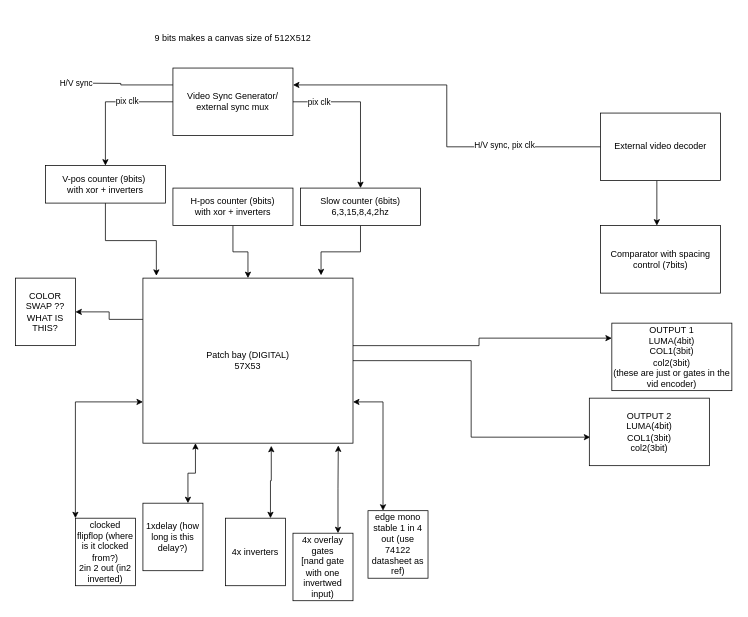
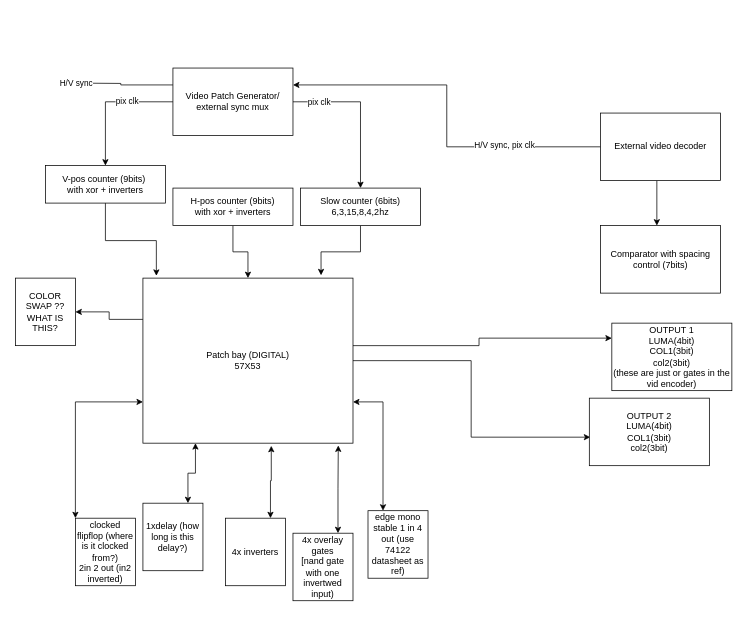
  <mxCell id="0" />
  <mxCell id="1" parent="0" />
  <mxCell id="2" style="edgeStyle=orthogonalEdgeStyle;rounded=0;orthogonalLoop=1;jettySize=auto;html=1;" parent="1" source="8" target="10" edge="1"><mxGeometry relative="1" as="geometry" /></mxCell>
  <mxCell id="3" value="pix clk" style="edgeLabel;html=1;align=center;verticalAlign=middle;resizable=0;points=[];" parent="2" vertex="1" connectable="0"><mxGeometry x="-0.294" y="-1" relative="1" as="geometry"><mxPoint as="offset" /></mxGeometry></mxCell>
  <mxCell id="4" style="edgeStyle=orthogonalEdgeStyle;rounded=0;orthogonalLoop=1;jettySize=auto;html=1;" parent="1" source="8" target="14" edge="1"><mxGeometry relative="1" as="geometry" /></mxCell>
  <mxCell id="5" value="pix clk" style="edgeLabel;html=1;align=center;verticalAlign=middle;resizable=0;points=[];" parent="4" vertex="1" connectable="0"><mxGeometry x="-0.671" relative="1" as="geometry"><mxPoint as="offset" /></mxGeometry></mxCell>
  <mxCell id="6" style="edgeStyle=orthogonalEdgeStyle;rounded=0;orthogonalLoop=1;jettySize=auto;html=1;exitX=0;exitY=0.25;exitDx=0;exitDy=0;" parent="1" source="8" edge="1"><mxGeometry relative="1" as="geometry"><mxPoint x="90" y="110" as="targetPoint" /></mxGeometry></mxCell>
  <mxCell id="7" value="H/V sync" style="edgeLabel;html=1;align=center;verticalAlign=middle;resizable=0;points=[];" parent="6" vertex="1" connectable="0"><mxGeometry x="0.855" relative="1" as="geometry"><mxPoint as="offset" /></mxGeometry></mxCell>
- <mxCell id="8" value="Video Sync Generator/&lt;br&gt;external sync mux" style="rounded=0;whiteSpace=wrap;html=1;" parent="1" vertex="1"><mxGeometry x="230" y="90" width="160" height="90" as="geometry" /></mxCell>
+ <mxCell id="8" value="Video Patch Generator/&lt;br&gt;external sync mux" style="rounded=0;whiteSpace=wrap;html=1;" parent="1" vertex="1"><mxGeometry x="230" y="90" width="160" height="90" as="geometry" /></mxCell>
  <mxCell id="9" style="edgeStyle=orthogonalEdgeStyle;rounded=0;orthogonalLoop=1;jettySize=auto;html=1;entryX=0.064;entryY=-0.014;entryDx=0;entryDy=0;entryPerimeter=0;" parent="1" source="10" target="26" edge="1"><mxGeometry relative="1" as="geometry" /></mxCell>
  <mxCell id="10" value="V-pos counter (9bits)&amp;nbsp;&lt;br&gt;with xor + inverters" style="rounded=0;whiteSpace=wrap;html=1;" parent="1" vertex="1"><mxGeometry x="60" y="220" width="160" height="50" as="geometry" /></mxCell>
  <mxCell id="11" style="edgeStyle=orthogonalEdgeStyle;rounded=0;orthogonalLoop=1;jettySize=auto;html=1;" parent="1" source="12" target="26" edge="1"><mxGeometry relative="1" as="geometry" /></mxCell>
  <mxCell id="12" value="H-pos counter (9bits)&lt;br&gt;with xor + inverters" style="rounded=0;whiteSpace=wrap;html=1;" parent="1" vertex="1"><mxGeometry x="230" y="250" width="160" height="50" as="geometry" /></mxCell>
  <mxCell id="13" style="edgeStyle=orthogonalEdgeStyle;rounded=0;orthogonalLoop=1;jettySize=auto;html=1;entryX=0.848;entryY=-0.017;entryDx=0;entryDy=0;entryPerimeter=0;" parent="1" source="14" target="26" edge="1"><mxGeometry relative="1" as="geometry" /></mxCell>
  <mxCell id="14" value="Slow counter (6bits)&lt;br&gt;6,3,15,8,4,2hz" style="rounded=0;whiteSpace=wrap;html=1;" parent="1" vertex="1"><mxGeometry x="400" y="250" width="160" height="50" as="geometry" /></mxCell>
- <mxCell id="15" value="9 bits makes a canvas size of 512X512" style="text;html=1;strokeColor=none;fillColor=none;align=center;verticalAlign=middle;whiteSpace=wrap;rounded=0;" parent="1" vertex="1"><mxGeometry x="190" y="20" width="240" height="60" as="geometry" /></mxCell>
  <mxCell id="16" style="edgeStyle=orthogonalEdgeStyle;rounded=0;orthogonalLoop=1;jettySize=auto;html=1;entryX=1;entryY=0.25;entryDx=0;entryDy=0;" parent="1" source="19" target="8" edge="1"><mxGeometry relative="1" as="geometry" /></mxCell>
  <mxCell id="17" value="H/V sync, pix clk" style="edgeLabel;html=1;align=center;verticalAlign=middle;resizable=0;points=[];" parent="16" vertex="1" connectable="0"><mxGeometry x="-0.477" y="-3" relative="1" as="geometry"><mxPoint as="offset" /></mxGeometry></mxCell>
  <mxCell id="18" style="edgeStyle=orthogonalEdgeStyle;rounded=0;orthogonalLoop=1;jettySize=auto;html=1;exitX=0.5;exitY=1;exitDx=0;exitDy=0;entryX=0.5;entryY=0;entryDx=0;entryDy=0;" parent="1" edge="1"><mxGeometry relative="1" as="geometry"><mxPoint x="875" y="240" as="sourcePoint" /><mxPoint x="875" y="300" as="targetPoint" /></mxGeometry></mxCell>
  <mxCell id="19" value="External video decoder" style="rounded=0;whiteSpace=wrap;html=1;" parent="1" vertex="1"><mxGeometry x="800" y="150" width="160" height="90" as="geometry" /></mxCell>
  <mxCell id="20" value="Comparator with spacing control (7bits)" style="rounded=0;whiteSpace=wrap;html=1;" parent="1" vertex="1"><mxGeometry x="800" y="300" width="160" height="90" as="geometry" /></mxCell>
  <mxCell id="21" style="edgeStyle=orthogonalEdgeStyle;rounded=0;orthogonalLoop=1;jettySize=auto;html=1;" parent="1" source="26" target="33" edge="1"><mxGeometry relative="1" as="geometry"><Array as="points"><mxPoint x="638" y="460" /><mxPoint x="638" y="450" /></Array></mxGeometry></mxCell>
  <mxCell id="22" style="edgeStyle=orthogonalEdgeStyle;rounded=0;orthogonalLoop=1;jettySize=auto;html=1;entryX=0.008;entryY=0.578;entryDx=0;entryDy=0;entryPerimeter=0;" parent="1" source="26" target="34" edge="1"><mxGeometry relative="1" as="geometry" /></mxCell>
  <mxCell id="23" style="edgeStyle=orthogonalEdgeStyle;rounded=0;orthogonalLoop=1;jettySize=auto;html=1;exitX=0;exitY=0.75;exitDx=0;exitDy=0;entryX=0;entryY=0;entryDx=0;entryDy=0;startArrow=classic;startFill=1;" parent="1" source="26" target="35" edge="1"><mxGeometry relative="1" as="geometry" /></mxCell>
  <mxCell id="24" style="edgeStyle=orthogonalEdgeStyle;rounded=0;orthogonalLoop=1;jettySize=auto;html=1;exitX=1;exitY=0.75;exitDx=0;exitDy=0;entryX=0.25;entryY=0;entryDx=0;entryDy=0;startArrow=classic;startFill=1;" parent="1" source="26" target="36" edge="1"><mxGeometry relative="1" as="geometry" /></mxCell>
  <mxCell id="25" style="edgeStyle=orthogonalEdgeStyle;rounded=0;orthogonalLoop=1;jettySize=auto;html=1;exitX=0;exitY=0.25;exitDx=0;exitDy=0;entryX=1;entryY=0.5;entryDx=0;entryDy=0;" parent="1" source="26" target="37" edge="1"><mxGeometry relative="1" as="geometry" /></mxCell>
  <mxCell id="26" value="Patch bay (DIGITAL)&lt;br&gt;57X53" style="rounded=0;whiteSpace=wrap;html=1;" parent="1" vertex="1"><mxGeometry x="190" y="370" width="280" height="220" as="geometry" /></mxCell>
  <mxCell id="27" style="edgeStyle=orthogonalEdgeStyle;rounded=0;orthogonalLoop=1;jettySize=auto;html=1;exitX=0.75;exitY=0;exitDx=0;exitDy=0;entryX=0.611;entryY=1.016;entryDx=0;entryDy=0;entryPerimeter=0;startArrow=classic;startFill=1;" parent="1" source="28" target="26" edge="1"><mxGeometry relative="1" as="geometry" /></mxCell>
  <mxCell id="28" value="4x inverters" style="rounded=0;whiteSpace=wrap;html=1;" parent="1" vertex="1"><mxGeometry x="300" y="690" width="80" height="90" as="geometry" /></mxCell>
  <mxCell id="29" style="edgeStyle=orthogonalEdgeStyle;rounded=0;orthogonalLoop=1;jettySize=auto;html=1;exitX=0.75;exitY=0;exitDx=0;exitDy=0;entryX=0.93;entryY=1.014;entryDx=0;entryDy=0;entryPerimeter=0;startArrow=classic;startFill=1;" parent="1" source="30" target="26" edge="1"><mxGeometry relative="1" as="geometry" /></mxCell>
  <mxCell id="30" value="4x overlay gates&lt;br&gt;[nand gate with one invertwed input)" style="rounded=0;whiteSpace=wrap;html=1;" parent="1" vertex="1"><mxGeometry x="390" y="710" width="80" height="90" as="geometry" /></mxCell>
  <mxCell id="31" style="edgeStyle=orthogonalEdgeStyle;rounded=0;orthogonalLoop=1;jettySize=auto;html=1;exitX=0.75;exitY=0;exitDx=0;exitDy=0;entryX=0.25;entryY=1;entryDx=0;entryDy=0;startArrow=classic;startFill=1;" parent="1" source="32" target="26" edge="1"><mxGeometry relative="1" as="geometry" /></mxCell>
  <mxCell id="32" value="1xdelay (how long is this delay?)" style="rounded=0;whiteSpace=wrap;html=1;" parent="1" vertex="1"><mxGeometry x="190" y="670" width="80" height="90" as="geometry" /></mxCell>
  <mxCell id="33" value="OUTPUT 1&lt;br&gt;LUMA(4bit)&lt;br&gt;COL1(3bit)&lt;br&gt;col2(3bit)&lt;br&gt;(these are just or gates in the vid encoder)" style="rounded=0;whiteSpace=wrap;html=1;" parent="1" vertex="1"><mxGeometry x="815" y="430" width="160" height="90" as="geometry" /></mxCell>
  <mxCell id="34" value="OUTPUT 2&lt;br&gt;LUMA(4bit)&lt;br&gt;COL1(3bit)&lt;br&gt;col2(3bit)" style="rounded=0;whiteSpace=wrap;html=1;" parent="1" vertex="1"><mxGeometry x="785" y="530" width="160" height="90" as="geometry" /></mxCell>
  <mxCell id="35" value="clocked flipflop (where is it clocked from?)&lt;br&gt;2in 2 out (in2 inverted)" style="rounded=0;whiteSpace=wrap;html=1;" parent="1" vertex="1"><mxGeometry x="100" y="690" width="80" height="90" as="geometry" /></mxCell>
  <mxCell id="36" value="edge mono stable 1 in 4 out (use 74122 datasheet as ref)" style="rounded=0;whiteSpace=wrap;html=1;" parent="1" vertex="1"><mxGeometry x="490" y="680" width="80" height="90" as="geometry" /></mxCell>
  <mxCell id="37" value="COLOR SWAP ?? WHAT IS THIS?" style="rounded=0;whiteSpace=wrap;html=1;" parent="1" vertex="1"><mxGeometry x="20" y="370" width="80" height="90" as="geometry" /></mxCell>
